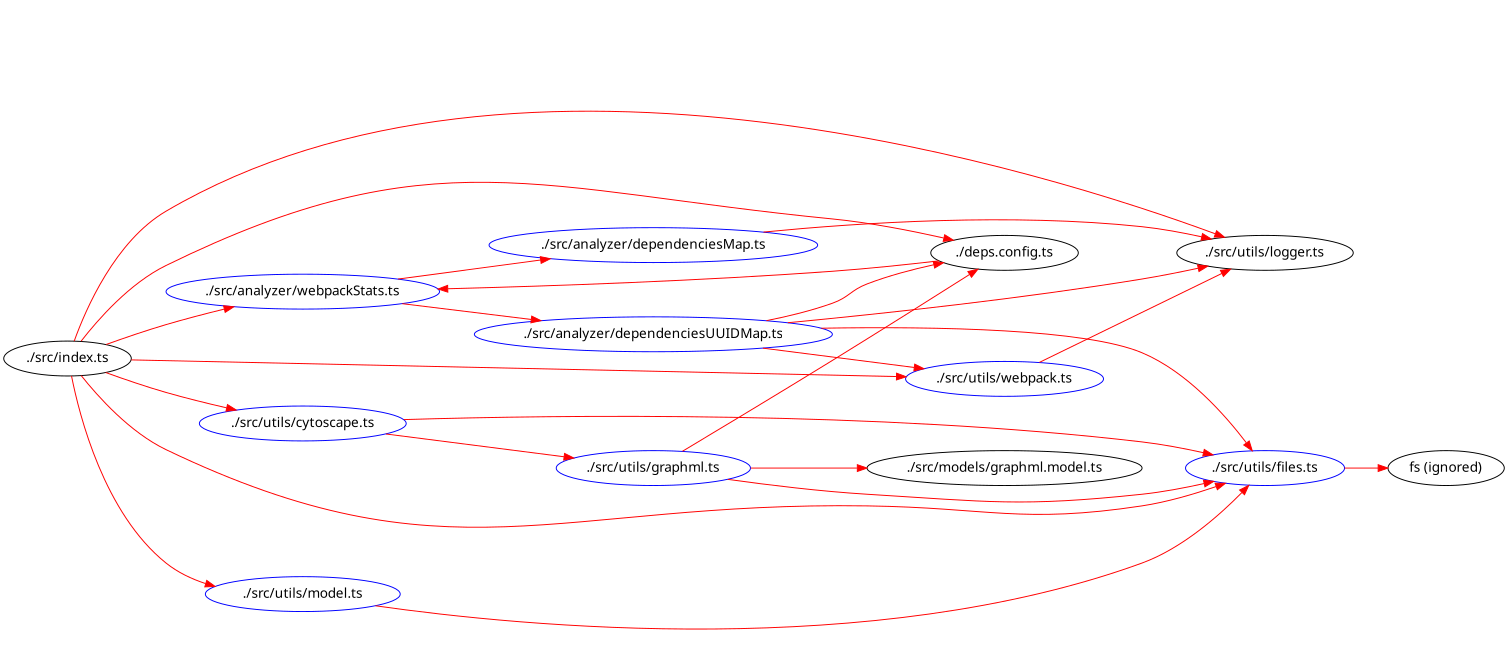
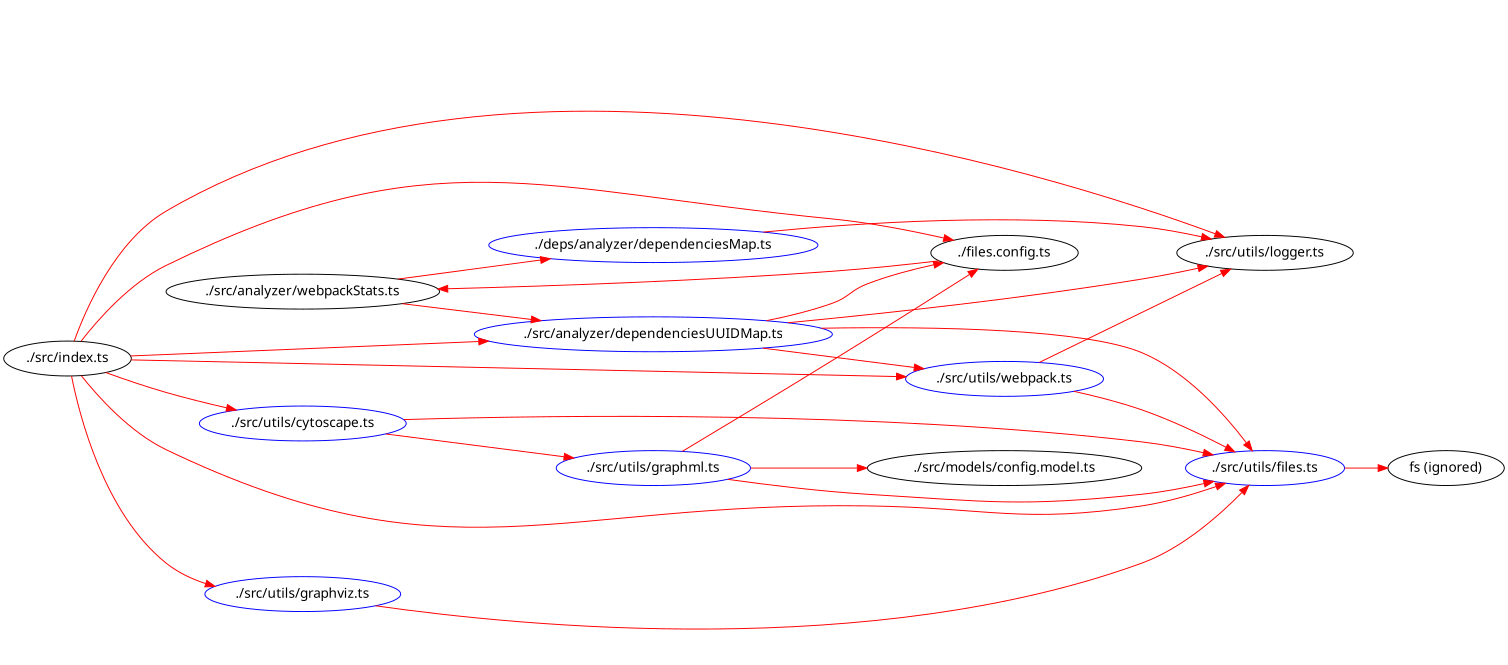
  digraph {
    fontname="Noto Sans"
    rankdir=LR
    node [color=blue fontname="Noto Sans"]
    edge [color=red fontname="Noto Sans"]
    "./src/index.ts" [color=black]
-   "./src/analyzer/webpackStats.ts"
-   "./deps.config.ts" [color=""]
+   "./src/analyzer/webpackStats.ts" [color=black]
+   "./deps.config.ts" [label="./files.config.ts" color=""]
    "./src/utils/logger.ts" [color=""]
    "./src/utils/webpack.ts"
    "./src/utils/files.ts"
-   "./src/utils/graphviz.ts" [label="./src/utils/model.ts"]
+   "./src/utils/graphviz.ts"
    "./src/utils/cytoscape.ts"
    "./src/analyzer/dependenciesUUIDMap.ts"
-   "./src/analyzer/dependenciesMap.ts"
+   "./src/analyzer/dependenciesMap.ts" [label="./deps/analyzer/dependenciesMap.ts"]
    "fs (ignored)" [color=""]
    "./src/utils/graphml.ts"
-   "./src/models/graphml.model.ts" [color=""]
-   "./src/index.ts" -> "./src/analyzer/webpackStats.ts"
+   "./src/models/graphml.model.ts" [label="./src/models/config.model.ts" color=""]
+   "./src/index.ts" -> "./src/analyzer/dependenciesUUIDMap.ts"
    "./src/index.ts" -> "./deps.config.ts"
    "./src/index.ts" -> "./src/utils/logger.ts"
    "./src/index.ts" -> "./src/utils/webpack.ts"
    "./src/index.ts" -> "./src/utils/files.ts"
    "./src/index.ts" -> "./src/utils/graphviz.ts"
    "./src/index.ts" -> "./src/utils/cytoscape.ts"
    "./src/analyzer/webpackStats.ts" -> "./src/analyzer/dependenciesUUIDMap.ts"
    "./src/analyzer/webpackStats.ts" -> "./src/analyzer/dependenciesMap.ts"
    "./deps.config.ts" -> "./src/analyzer/webpackStats.ts"
    "./src/utils/webpack.ts" -> "./src/utils/logger.ts"
+   "./src/utils/webpack.ts" -> "./src/utils/files.ts"
    "./src/utils/files.ts" -> "fs (ignored)"
    "./src/utils/graphviz.ts" -> "./src/utils/files.ts"
    "./src/utils/cytoscape.ts" -> "./src/utils/files.ts"
    "./src/utils/cytoscape.ts" -> "./src/utils/graphml.ts"
    "./src/analyzer/dependenciesUUIDMap.ts" -> "./deps.config.ts"
    "./src/analyzer/dependenciesUUIDMap.ts" -> "./src/utils/logger.ts"
    "./src/analyzer/dependenciesUUIDMap.ts" -> "./src/utils/webpack.ts"
    "./src/analyzer/dependenciesUUIDMap.ts" -> "./src/utils/files.ts"
    "./src/analyzer/dependenciesMap.ts" -> "./src/utils/logger.ts"
    "./src/utils/graphml.ts" -> "./deps.config.ts"
    "./src/utils/graphml.ts" -> "./src/utils/files.ts"
    "./src/utils/graphml.ts" -> "./src/models/graphml.model.ts"
  }
